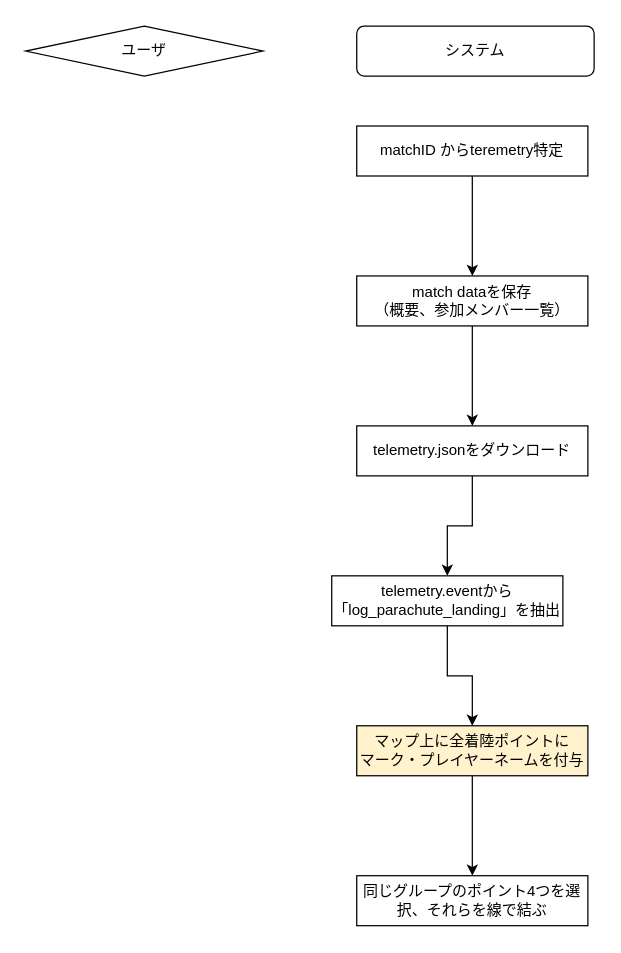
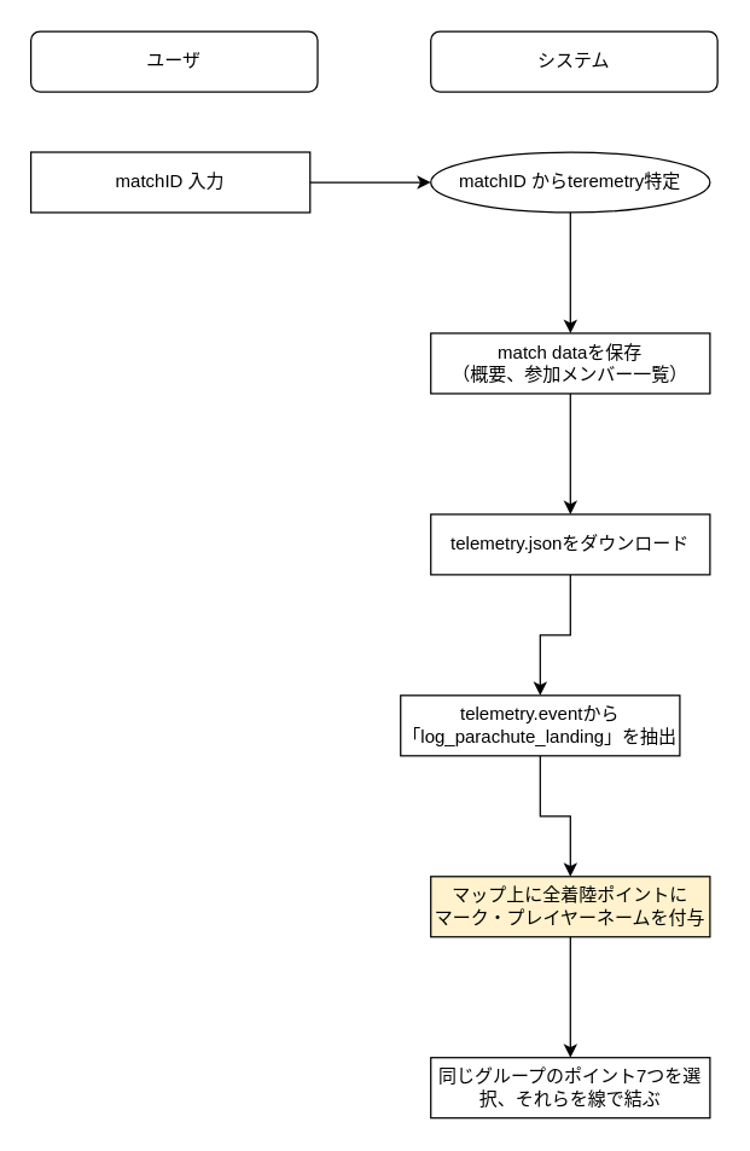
  <mxCell id="0" />
  <mxCell id="1" parent="0" />
- <mxCell id="2" value="ユーザ" style="rhombus;whiteSpace=wrap;html=1;" vertex="1" parent="1"><mxGeometry x="20" y="20" width="190" height="40" as="geometry" /></mxCell>
+ <mxCell id="2" value="ユーザ" style="rounded=1;whiteSpace=wrap;html=1;" vertex="1" parent="1"><mxGeometry x="20" y="20" width="190" height="40" as="geometry" /></mxCell>
+ <mxCell id="3" value="" style="edgeStyle=orthogonalEdgeStyle;rounded=0;orthogonalLoop=1;jettySize=auto;html=1;" edge="1" parent="1" source="4" target="6"><mxGeometry relative="1" as="geometry" /></mxCell>
+ <mxCell id="4" value="matchID 入力" style="rounded=0;whiteSpace=wrap;html=1;" vertex="1" parent="1"><mxGeometry x="20" y="100" width="185" height="40" as="geometry" /></mxCell>
  <mxCell id="5" value="" style="edgeStyle=orthogonalEdgeStyle;rounded=0;orthogonalLoop=1;jettySize=auto;html=1;" edge="1" parent="1" source="6" target="8"><mxGeometry relative="1" as="geometry" /></mxCell>
- <mxCell id="6" value="matchID からteremetry特定" style="rounded=0;whiteSpace=wrap;html=1;" vertex="1" parent="1"><mxGeometry x="285" y="100" width="185" height="40" as="geometry" /></mxCell>
+ <mxCell id="6" value="matchID からteremetry特定" style="ellipse;whiteSpace=wrap;html=1;" vertex="1" parent="1"><mxGeometry x="285" y="100" width="185" height="40" as="geometry" /></mxCell>
  <mxCell id="7" value="" style="edgeStyle=orthogonalEdgeStyle;rounded=0;orthogonalLoop=1;jettySize=auto;html=1;" edge="1" parent="1" source="8" target="10"><mxGeometry relative="1" as="geometry" /></mxCell>
  <mxCell id="8" value="match dataを保存&lt;br&gt;（概要、参加メンバー一覧）" style="rounded=0;whiteSpace=wrap;html=1;" vertex="1" parent="1"><mxGeometry x="285" y="220" width="185" height="40" as="geometry" /></mxCell>
  <mxCell id="9" value="" style="edgeStyle=orthogonalEdgeStyle;rounded=0;orthogonalLoop=1;jettySize=auto;html=1;" edge="1" parent="1" source="10" target="12"><mxGeometry relative="1" as="geometry" /></mxCell>
  <mxCell id="10" value="telemetry.jsonをダウンロード" style="rounded=0;whiteSpace=wrap;html=1;" vertex="1" parent="1"><mxGeometry x="285" y="340" width="185" height="40" as="geometry" /></mxCell>
  <mxCell id="11" value="" style="edgeStyle=orthogonalEdgeStyle;rounded=0;orthogonalLoop=1;jettySize=auto;html=1;" edge="1" parent="1" source="12" target="14"><mxGeometry relative="1" as="geometry" /></mxCell>
  <mxCell id="12" value="telemetry.eventから&lt;br&gt;「log_parachute_landing」を抽出" style="rounded=0;whiteSpace=wrap;html=1;" vertex="1" parent="1"><mxGeometry x="265" y="460" width="185" height="40" as="geometry" /></mxCell>
  <mxCell id="13" value="" style="edgeStyle=orthogonalEdgeStyle;rounded=0;orthogonalLoop=1;jettySize=auto;html=1;" edge="1" parent="1" source="14" target="15"><mxGeometry relative="1" as="geometry" /></mxCell>
  <mxCell id="14" value="マップ上に全着陸ポイントに&lt;br&gt;マーク・プレイヤーネームを付与" style="rounded=0;whiteSpace=wrap;html=1;fillColor=#fff2cc;" vertex="1" parent="1"><mxGeometry x="285" y="580" width="185" height="40" as="geometry" /></mxCell>
- <mxCell id="15" value="同じグループのポイント4つを選択、それらを線で結ぶ" style="rounded=0;whiteSpace=wrap;html=1;" vertex="1" parent="1"><mxGeometry x="285" y="700" width="185" height="40" as="geometry" /></mxCell>
+ <mxCell id="15" value="同じグループのポイント7つを選択、それらを線で結ぶ" style="rounded=0;whiteSpace=wrap;html=1;" vertex="1" parent="1"><mxGeometry x="285" y="700" width="185" height="40" as="geometry" /></mxCell>
  <mxCell id="16" value="システム" style="rounded=1;whiteSpace=wrap;html=1;" vertex="1" parent="1"><mxGeometry x="285" y="20" width="190" height="40" as="geometry" /></mxCell>
